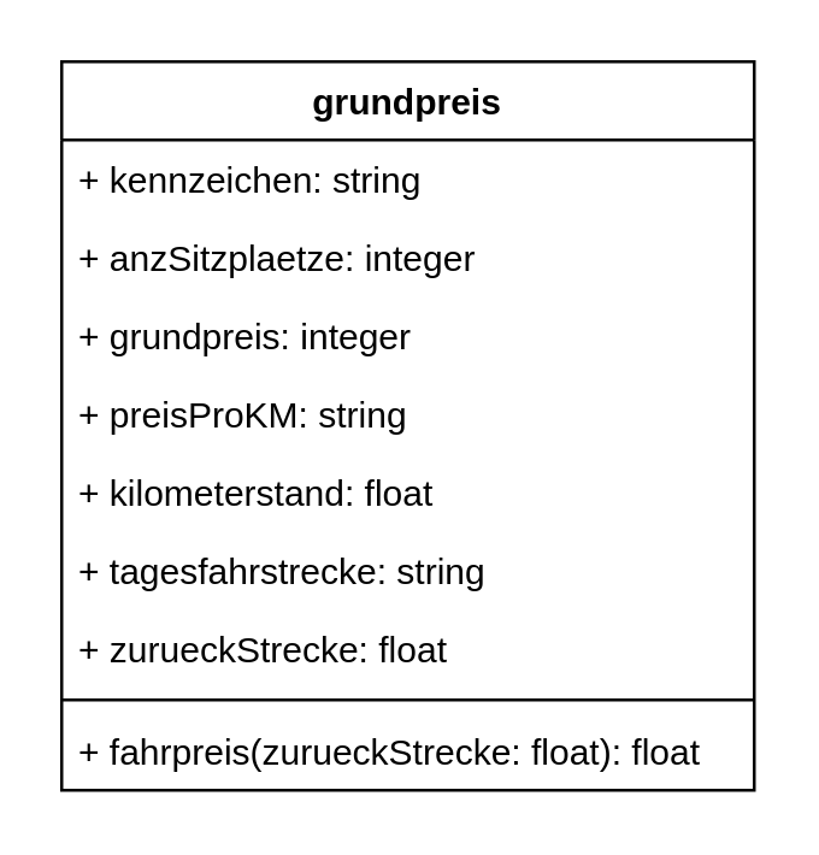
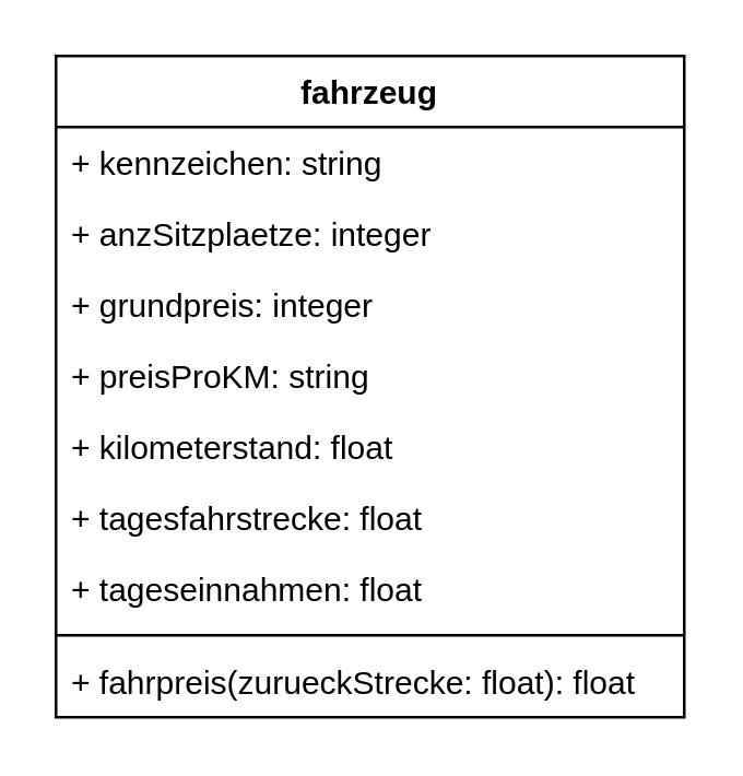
  <mxCell id="0" />
  <mxCell id="1" parent="0" />
- <mxCell id="2" value="grundpreis" style="swimlane;fontStyle=1;align=center;verticalAlign=top;childLayout=stackLayout;horizontal=1;startSize=26;horizontalStack=0;resizeParent=1;resizeParentMax=0;resizeLast=0;collapsible=1;marginBottom=0;" vertex="1" parent="1"><mxGeometry x="20" y="20" width="230" height="242" as="geometry" /></mxCell>
+ <mxCell id="2" value="fahrzeug" style="swimlane;fontStyle=1;align=center;verticalAlign=top;childLayout=stackLayout;horizontal=1;startSize=26;horizontalStack=0;resizeParent=1;resizeParentMax=0;resizeLast=0;collapsible=1;marginBottom=0;" vertex="1" parent="1"><mxGeometry x="20" y="20" width="230" height="242" as="geometry" /></mxCell>
  <mxCell id="3" value="+ kennzeichen: string" style="text;strokeColor=none;fillColor=none;align=left;verticalAlign=top;spacingLeft=4;spacingRight=4;overflow=hidden;rotatable=0;points=[[0,0.5],[1,0.5]];portConstraint=eastwest;" vertex="1" parent="2"><mxGeometry y="26" width="230" height="26" as="geometry" /></mxCell>
  <mxCell id="4" value="+ anzSitzplaetze: integer" style="text;strokeColor=none;fillColor=none;align=left;verticalAlign=top;spacingLeft=4;spacingRight=4;overflow=hidden;rotatable=0;points=[[0,0.5],[1,0.5]];portConstraint=eastwest;" vertex="1" parent="2"><mxGeometry y="52" width="230" height="26" as="geometry" /></mxCell>
  <mxCell id="5" value="+ grundpreis: integer" style="text;strokeColor=none;fillColor=none;align=left;verticalAlign=top;spacingLeft=4;spacingRight=4;overflow=hidden;rotatable=0;points=[[0,0.5],[1,0.5]];portConstraint=eastwest;" vertex="1" parent="2"><mxGeometry y="78" width="230" height="26" as="geometry" /></mxCell>
  <mxCell id="6" value="+ preisProKM: string" style="text;strokeColor=none;fillColor=none;align=left;verticalAlign=top;spacingLeft=4;spacingRight=4;overflow=hidden;rotatable=0;points=[[0,0.5],[1,0.5]];portConstraint=eastwest;" vertex="1" parent="2"><mxGeometry y="104" width="230" height="26" as="geometry" /></mxCell>
  <mxCell id="7" value="+ kilometerstand: float" style="text;strokeColor=none;fillColor=none;align=left;verticalAlign=top;spacingLeft=4;spacingRight=4;overflow=hidden;rotatable=0;points=[[0,0.5],[1,0.5]];portConstraint=eastwest;" vertex="1" parent="2"><mxGeometry y="130" width="230" height="26" as="geometry" /></mxCell>
- <mxCell id="8" value="+ tagesfahrstrecke: string" style="text;strokeColor=none;fillColor=none;align=left;verticalAlign=top;spacingLeft=4;spacingRight=4;overflow=hidden;rotatable=0;points=[[0,0.5],[1,0.5]];portConstraint=eastwest;" vertex="1" parent="2"><mxGeometry y="156" width="230" height="26" as="geometry" /></mxCell>
- <mxCell id="9" value="+ zurueckStrecke: float" style="text;strokeColor=none;fillColor=none;align=left;verticalAlign=top;spacingLeft=4;spacingRight=4;overflow=hidden;rotatable=0;points=[[0,0.5],[1,0.5]];portConstraint=eastwest;" vertex="1" parent="2"><mxGeometry y="182" width="230" height="26" as="geometry" /></mxCell>
+ <mxCell id="8" value="+ tagesfahrstrecke: float" style="text;strokeColor=none;fillColor=none;align=left;verticalAlign=top;spacingLeft=4;spacingRight=4;overflow=hidden;rotatable=0;points=[[0,0.5],[1,0.5]];portConstraint=eastwest;" vertex="1" parent="2"><mxGeometry y="156" width="230" height="26" as="geometry" /></mxCell>
+ <mxCell id="9" value="+ tageseinnahmen: float" style="text;strokeColor=none;fillColor=none;align=left;verticalAlign=top;spacingLeft=4;spacingRight=4;overflow=hidden;rotatable=0;points=[[0,0.5],[1,0.5]];portConstraint=eastwest;" vertex="1" parent="2"><mxGeometry y="182" width="230" height="26" as="geometry" /></mxCell>
  <mxCell id="10" value="" style="line;strokeWidth=1;fillColor=none;align=left;verticalAlign=middle;spacingTop=-1;spacingLeft=3;spacingRight=3;rotatable=0;labelPosition=right;points=[];portConstraint=eastwest;" vertex="1" parent="2"><mxGeometry y="208" width="230" height="8" as="geometry" /></mxCell>
  <mxCell id="11" value="+ fahrpreis(zurueckStrecke: float): float" style="text;strokeColor=none;fillColor=none;align=left;verticalAlign=top;spacingLeft=4;spacingRight=4;overflow=hidden;rotatable=0;points=[[0,0.5],[1,0.5]];portConstraint=eastwest;" vertex="1" parent="2"><mxGeometry y="216" width="230" height="26" as="geometry" /></mxCell>
